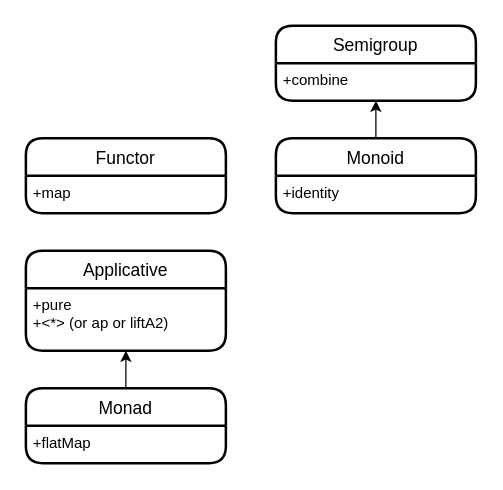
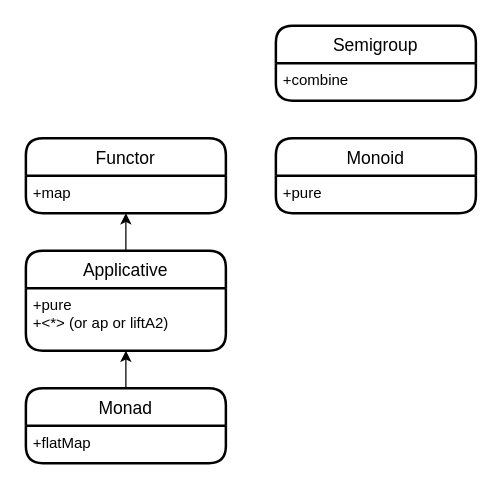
  <mxCell id="0" />
  <mxCell id="1" parent="0" />
  <mxCell id="2" value="Semigroup" style="swimlane;childLayout=stackLayout;horizontal=1;startSize=30;horizontalStack=0;rounded=1;fontSize=14;fontStyle=0;strokeWidth=2;resizeParent=0;resizeLast=1;shadow=0;dashed=0;align=center;" vertex="1" parent="1"><mxGeometry x="220" y="20" width="160" height="60" as="geometry" /></mxCell>
  <mxCell id="3" value="+combine" style="align=left;strokeColor=none;fillColor=none;spacingLeft=4;fontSize=12;verticalAlign=top;resizable=0;rotatable=0;part=1;" vertex="1" parent="2"><mxGeometry y="30" width="160" height="30" as="geometry" /></mxCell>
- <mxCell id="4" style="edgeStyle=orthogonalEdgeStyle;rounded=0;orthogonalLoop=1;jettySize=auto;html=1;exitX=0.5;exitY=0;exitDx=0;exitDy=0;entryX=0.5;entryY=1;entryDx=0;entryDy=0;" edge="1" parent="1" source="5" target="3"><mxGeometry relative="1" as="geometry" /></mxCell>
  <mxCell id="5" value="Monoid" style="swimlane;childLayout=stackLayout;horizontal=1;startSize=30;horizontalStack=0;rounded=1;fontSize=14;fontStyle=0;strokeWidth=2;resizeParent=0;resizeLast=1;shadow=0;dashed=0;align=center;" vertex="1" parent="1"><mxGeometry x="220" y="110" width="160" height="60" as="geometry" /></mxCell>
- <mxCell id="6" value="+identity" style="align=left;strokeColor=none;fillColor=none;spacingLeft=4;fontSize=12;verticalAlign=top;resizable=0;rotatable=0;part=1;" vertex="1" parent="5"><mxGeometry y="30" width="160" height="30" as="geometry" /></mxCell>
+ <mxCell id="6" value="+pure" style="align=left;strokeColor=none;fillColor=none;spacingLeft=4;fontSize=12;verticalAlign=top;resizable=0;rotatable=0;part=1;" vertex="1" parent="5"><mxGeometry y="30" width="160" height="30" as="geometry" /></mxCell>
  <mxCell id="7" value="Functor" style="swimlane;childLayout=stackLayout;horizontal=1;startSize=30;horizontalStack=0;rounded=1;fontSize=14;fontStyle=0;strokeWidth=2;resizeParent=0;resizeLast=1;shadow=0;dashed=0;align=center;" vertex="1" parent="1"><mxGeometry x="20" y="110" width="160" height="60" as="geometry" /></mxCell>
  <mxCell id="8" value="+map" style="align=left;strokeColor=none;fillColor=none;spacingLeft=4;fontSize=12;verticalAlign=top;resizable=0;rotatable=0;part=1;" vertex="1" parent="7"><mxGeometry y="30" width="160" height="30" as="geometry" /></mxCell>
+ <mxCell id="9" style="edgeStyle=orthogonalEdgeStyle;rounded=0;orthogonalLoop=1;jettySize=auto;html=1;exitX=0.5;exitY=0;exitDx=0;exitDy=0;entryX=0.5;entryY=1;entryDx=0;entryDy=0;" edge="1" parent="1" source="10" target="8"><mxGeometry relative="1" as="geometry" /></mxCell>
  <mxCell id="10" value="Applicative" style="swimlane;childLayout=stackLayout;horizontal=1;startSize=30;horizontalStack=0;rounded=1;fontSize=14;fontStyle=0;strokeWidth=2;resizeParent=0;resizeLast=1;shadow=0;dashed=0;align=center;" vertex="1" parent="1"><mxGeometry x="20" y="200" width="160" height="80" as="geometry" /></mxCell>
  <mxCell id="11" value="+pure&#10;+&lt;*&gt; (or ap or liftA2)" style="align=left;strokeColor=none;fillColor=none;spacingLeft=4;fontSize=12;verticalAlign=top;resizable=0;rotatable=0;part=1;" vertex="1" parent="10"><mxGeometry y="30" width="160" height="50" as="geometry" /></mxCell>
  <mxCell id="12" style="edgeStyle=orthogonalEdgeStyle;rounded=0;orthogonalLoop=1;jettySize=auto;html=1;exitX=0.5;exitY=0;exitDx=0;exitDy=0;entryX=0.5;entryY=1;entryDx=0;entryDy=0;" edge="1" parent="1" source="13" target="11"><mxGeometry relative="1" as="geometry" /></mxCell>
  <mxCell id="13" value="Monad" style="swimlane;childLayout=stackLayout;horizontal=1;startSize=30;horizontalStack=0;rounded=1;fontSize=14;fontStyle=0;strokeWidth=2;resizeParent=0;resizeLast=1;shadow=0;dashed=0;align=center;" vertex="1" parent="1"><mxGeometry x="20" y="310" width="160" height="60" as="geometry" /></mxCell>
  <mxCell id="14" value="+flatMap" style="align=left;strokeColor=none;fillColor=none;spacingLeft=4;fontSize=12;verticalAlign=top;resizable=0;rotatable=0;part=1;" vertex="1" parent="13"><mxGeometry y="30" width="160" height="30" as="geometry" /></mxCell>
